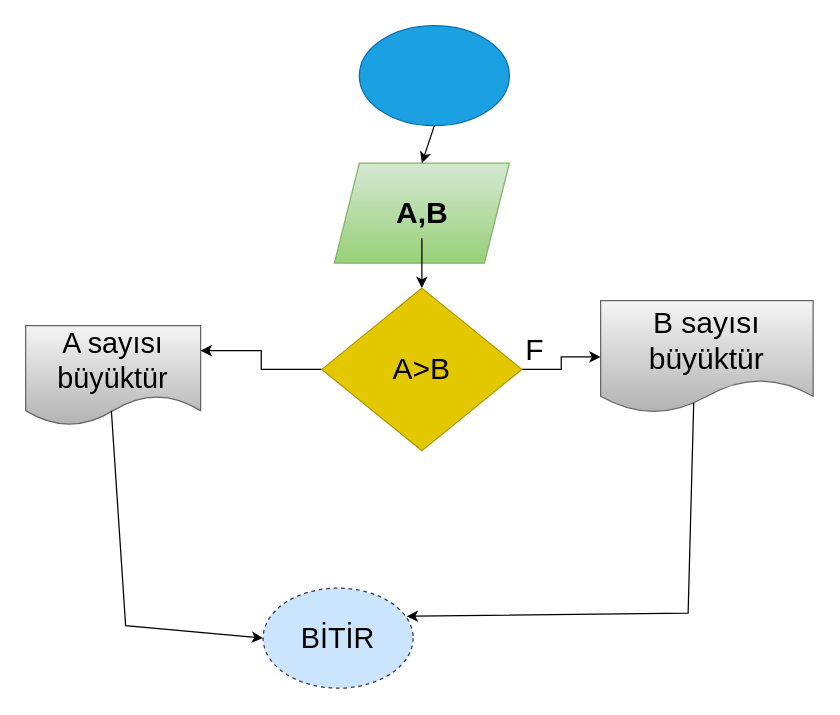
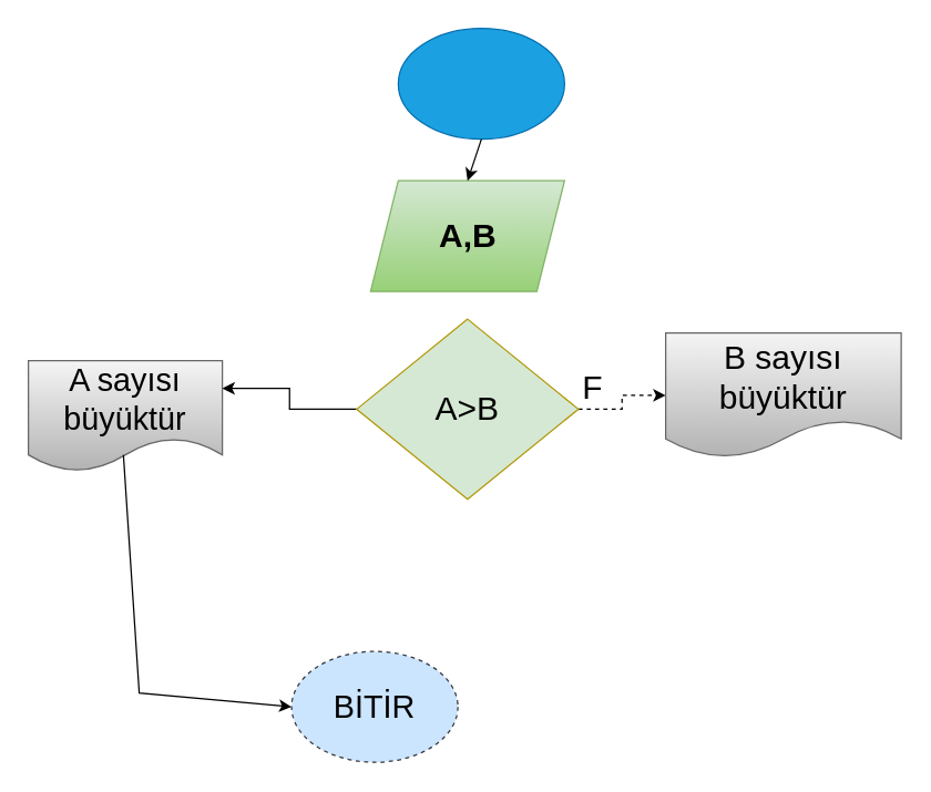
  <mxCell id="0" />
  <mxCell id="1" parent="0" />
  <mxCell id="2" value="" style="ellipse;whiteSpace=wrap;html=1;fillColor=#1ba1e2;strokeColor=#006EAF;fontColor=#ffffff;labelBackgroundColor=#4AC3FF;" vertex="1" parent="1"><mxGeometry x="287" y="20" width="120" height="80" as="geometry" /></mxCell>
  <mxCell id="3" value="" style="shape=parallelogram;perimeter=parallelogramPerimeter;whiteSpace=wrap;html=1;fixedSize=1;fillColor=#d5e8d4;gradientColor=#97d077;strokeColor=#82b366;" vertex="1" parent="1"><mxGeometry x="267" y="130" width="140" height="80" as="geometry" /></mxCell>
  <mxCell id="4" value="" style="endArrow=classic;html=1;rounded=0;fontColor=#000000;exitX=0.5;exitY=1;exitDx=0;exitDy=0;entryX=0.5;entryY=0;entryDx=0;entryDy=0;" edge="1" parent="1" source="2" target="3"><mxGeometry width="50" height="50" relative="1" as="geometry"><mxPoint x="290" y="390" as="sourcePoint" /><mxPoint x="340" y="340" as="targetPoint" /></mxGeometry></mxCell>
- <mxCell id="5" value="" style="edgeStyle=orthogonalEdgeStyle;rounded=0;orthogonalLoop=1;jettySize=auto;html=1;fontSize=24;fontColor=#000000;" edge="1" parent="1" source="6" target="12"><mxGeometry relative="1" as="geometry" /></mxCell>
  <mxCell id="6" value="A,B" style="text;html=1;resizable=0;autosize=1;align=center;verticalAlign=middle;points=[];fillColor=none;strokeColor=none;rounded=0;labelBackgroundColor=none;fontColor=#000000;fontStyle=1;fontSize=24;" vertex="1" parent="1"><mxGeometry x="307" y="150" width="60" height="40" as="geometry" /></mxCell>
  <mxCell id="7" value="A sayısı büyüktür" style="shape=document;whiteSpace=wrap;html=1;boundedLbl=1;labelBackgroundColor=none;fontSize=23;fillColor=#f5f5f5;gradientColor=#b3b3b3;strokeColor=#666666;" vertex="1" parent="1"><mxGeometry x="20" y="260" width="140" height="80" as="geometry" /></mxCell>
  <mxCell id="8" value="BİTİR" style="ellipse;whiteSpace=wrap;html=1;labelBackgroundColor=none;fontSize=23;fillColor=#cce5ff;strokeColor=#36393d;dashed=1;" vertex="1" parent="1"><mxGeometry x="210" y="470" width="120" height="80" as="geometry" /></mxCell>
  <mxCell id="9" value="" style="endArrow=classic;html=1;rounded=0;fontSize=23;fontColor=#000000;exitX=0.49;exitY=0.852;exitDx=0;exitDy=0;exitPerimeter=0;entryX=0;entryY=0.5;entryDx=0;entryDy=0;" edge="1" parent="1" source="7" target="8"><mxGeometry width="50" height="50" relative="1" as="geometry"><mxPoint x="224" y="520" as="sourcePoint" /><mxPoint x="274" y="470" as="targetPoint" /><Array as="points"><mxPoint x="100" y="500" /></Array></mxGeometry></mxCell>
  <mxCell id="10" style="edgeStyle=orthogonalEdgeStyle;rounded=0;orthogonalLoop=1;jettySize=auto;html=1;exitX=0;exitY=0.5;exitDx=0;exitDy=0;entryX=1;entryY=0.25;entryDx=0;entryDy=0;fontSize=24;fontColor=#000000;" edge="1" parent="1" source="12" target="7"><mxGeometry relative="1" as="geometry" /></mxCell>
- <mxCell id="11" style="edgeStyle=orthogonalEdgeStyle;rounded=0;orthogonalLoop=1;jettySize=auto;html=1;entryX=0;entryY=0.5;entryDx=0;entryDy=0;fontSize=24;fontColor=#000000;" edge="1" parent="1" source="12" target="13"><mxGeometry relative="1" as="geometry" /></mxCell>
- <mxCell id="12" value="A&amp;gt;B" style="rhombus;whiteSpace=wrap;html=1;labelBackgroundColor=none;fontSize=24;fontColor=#000000;fillColor=#e3c800;strokeColor=#B09500;" vertex="1" parent="1"><mxGeometry x="257" y="230" width="160" height="130" as="geometry" /></mxCell>
+ <mxCell id="11" style="edgeStyle=orthogonalEdgeStyle;rounded=0;orthogonalLoop=1;jettySize=auto;html=1;entryX=0;entryY=0.5;entryDx=0;entryDy=0;fontSize=24;fontColor=#000000;dashed=1;" edge="1" parent="1" source="12" target="13"><mxGeometry relative="1" as="geometry" /></mxCell>
+ <mxCell id="12" value="A&amp;gt;B" style="rhombus;whiteSpace=wrap;html=1;labelBackgroundColor=none;fontSize=24;fontColor=#000000;fillColor=#d5e8d4;strokeColor=#B09500;" vertex="1" parent="1"><mxGeometry x="257" y="230" width="160" height="130" as="geometry" /></mxCell>
  <mxCell id="13" value="B sayısı büyüktür" style="shape=document;whiteSpace=wrap;html=1;boundedLbl=1;labelBackgroundColor=none;fontSize=24;fillColor=#f5f5f5;gradientColor=#b3b3b3;strokeColor=#666666;" vertex="1" parent="1"><mxGeometry x="480" y="240" width="170" height="90" as="geometry" /></mxCell>
- <mxCell id="14" value="" style="endArrow=classic;html=1;rounded=0;fontSize=24;fontColor=#000000;entryX=0.957;entryY=0.282;entryDx=0;entryDy=0;entryPerimeter=0;exitX=0.438;exitY=0.909;exitDx=0;exitDy=0;exitPerimeter=0;" edge="1" parent="1" source="13" target="8"><mxGeometry width="50" height="50" relative="1" as="geometry"><mxPoint x="550" y="350" as="sourcePoint" /><mxPoint x="310" y="230" as="targetPoint" /><Array as="points"><mxPoint x="550" y="490" /></Array></mxGeometry></mxCell>
  <mxCell id="15" value="F" style="text;html=1;resizable=0;autosize=1;align=center;verticalAlign=middle;points=[];fillColor=none;strokeColor=none;rounded=0;labelBackgroundColor=none;fontSize=24;fontColor=#000000;" vertex="1" parent="1"><mxGeometry x="407" y="260" width="40" height="40" as="geometry" /></mxCell>
